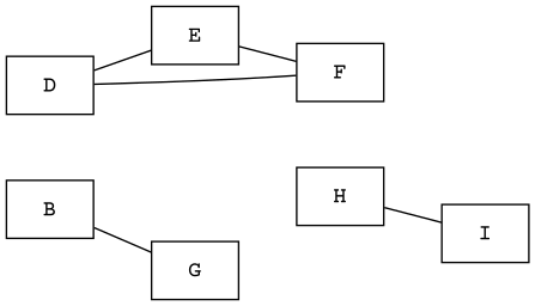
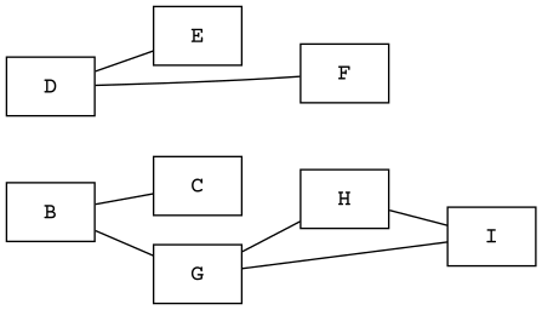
  graph {
    fontname="Courier Prime"
    rankdir=LR
    node [fontname="Courier Prime" shape=box]
    edge [fontname="Courier Prime"]
    B
+   C
    G
    D
    E
    H
    F
    I
+   B -- C
    B -- G
+   G -- H
    D -- E
-   E -- F
    H -- I
    F -- D
+   I -- G
  }
